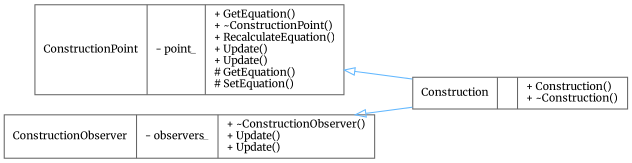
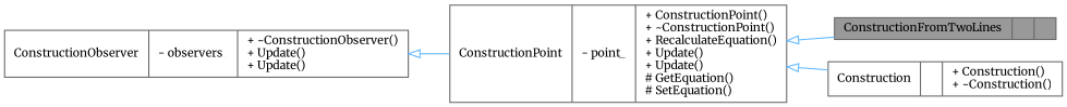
  digraph {
    fontname=Merriweather
    rankdir=LR
    node [color=gray40 fillcolor=white fontname=Merriweather fontsize=10 shape=record style=filled]
    edge [arrowtail=onormal color=steelblue1 dir=back fontname=Merriweather fontsize=10 labelfontname=Helvetica labelfontsize=10 style=solid]
-   n2 [height=0.2 label="{ConstructionPoint\n|- point_\l|+ GetEquation()\l+ ~ConstructionPoint()\l+ RecalculateEquation()\l+ Update()\l+ Update()\l# GetEquation()\l# SetEquation()\l}" width=0.4]
+   n1 [fillcolor=grey60 fontcolor=black height=0.2 label="{ConstructionFromTwoLines\n||}" width=0.4]
+   n2 [height=0.2 label="{ConstructionPoint\n|- point_\l|+ ConstructionPoint()\l+ ~ConstructionPoint()\l+ RecalculateEquation()\l+ Update()\l+ Update()\l# GetEquation()\l# SetEquation()\l}" width=0.4]
    n3 [height=0.2 label="{Construction\n||+ Construction()\l+ ~Construction()\l}" width=0.4]
    n4 [height=0.2 label="{ConstructionObserver\n|- observers_\l|+ ~ConstructionObserver()\l+ Update()\l+ Update()\l}" width=0.4]
+   n2 -> n1
    n2 -> n3
-   n4 -> n3
+   n4 -> n2
  }
